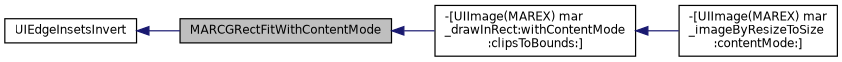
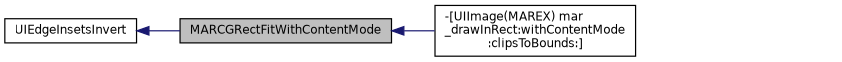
  digraph {
    rankdir=LR
    node [color=black fillcolor=white fontname=Helvetica fontsize=10 shape=record style=filled]
    edge [color=midnightblue dir=back fontname=Helvetica fontsize=10 labelfontname=Helvetica labelfontsize=10 style=solid]
    n1 [fillcolor=grey75 fontcolor=black height=0.2 label=MARCGRectFitWithContentMode width=0.4]
    n2 [height=0.2 label="-[UIImage(MAREX) mar\l_drawInRect:withContentMode\l:clipsToBounds:]" width=0.4]
    n3 [height=0.2 label=UIEdgeInsetsInvert width=0.4]
-   n4 [height=0.2 label="-[UIImage(MAREX) mar\l_imageByResizeToSize\l:contentMode:]" width=0.4]
    n1 -> n2
-   n2 -> n4
    n3 -> n1
  }
